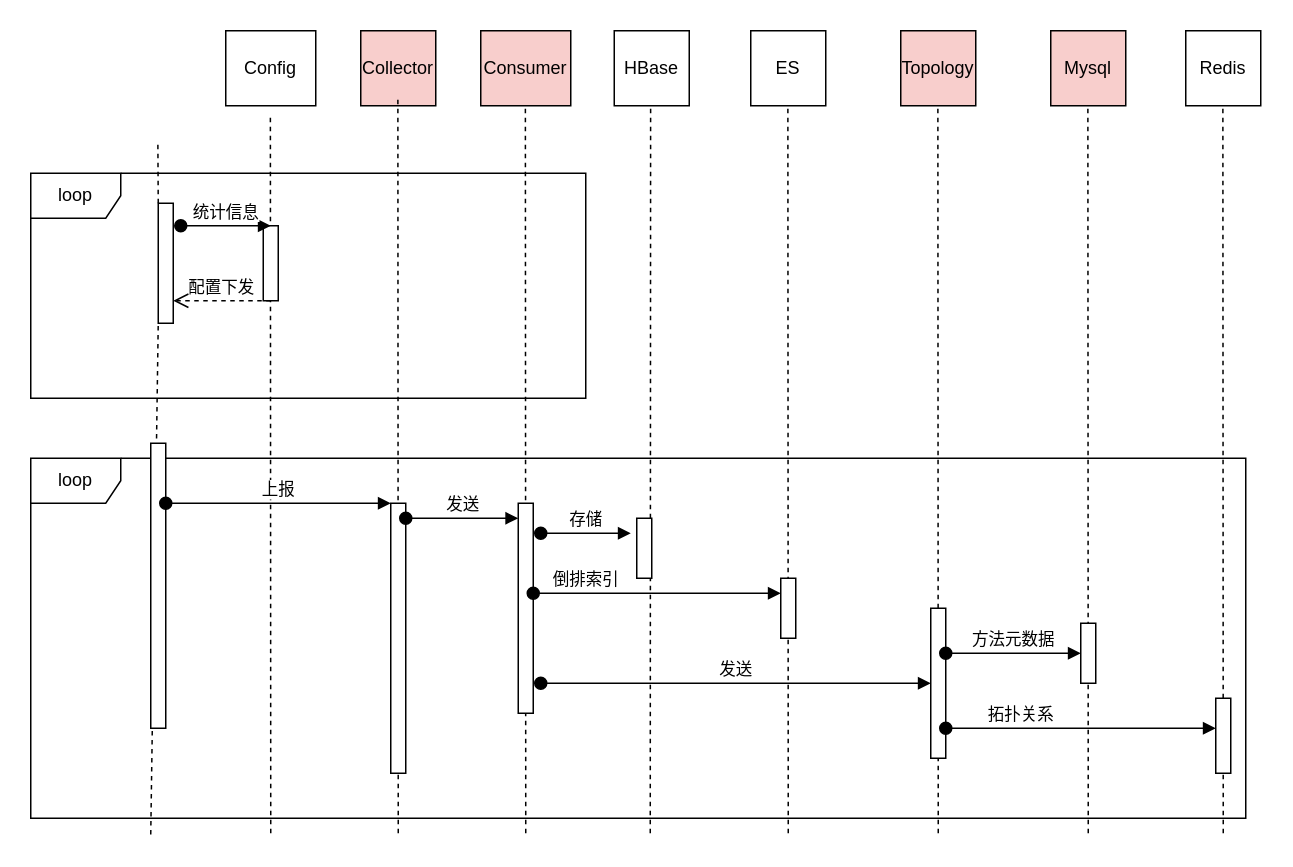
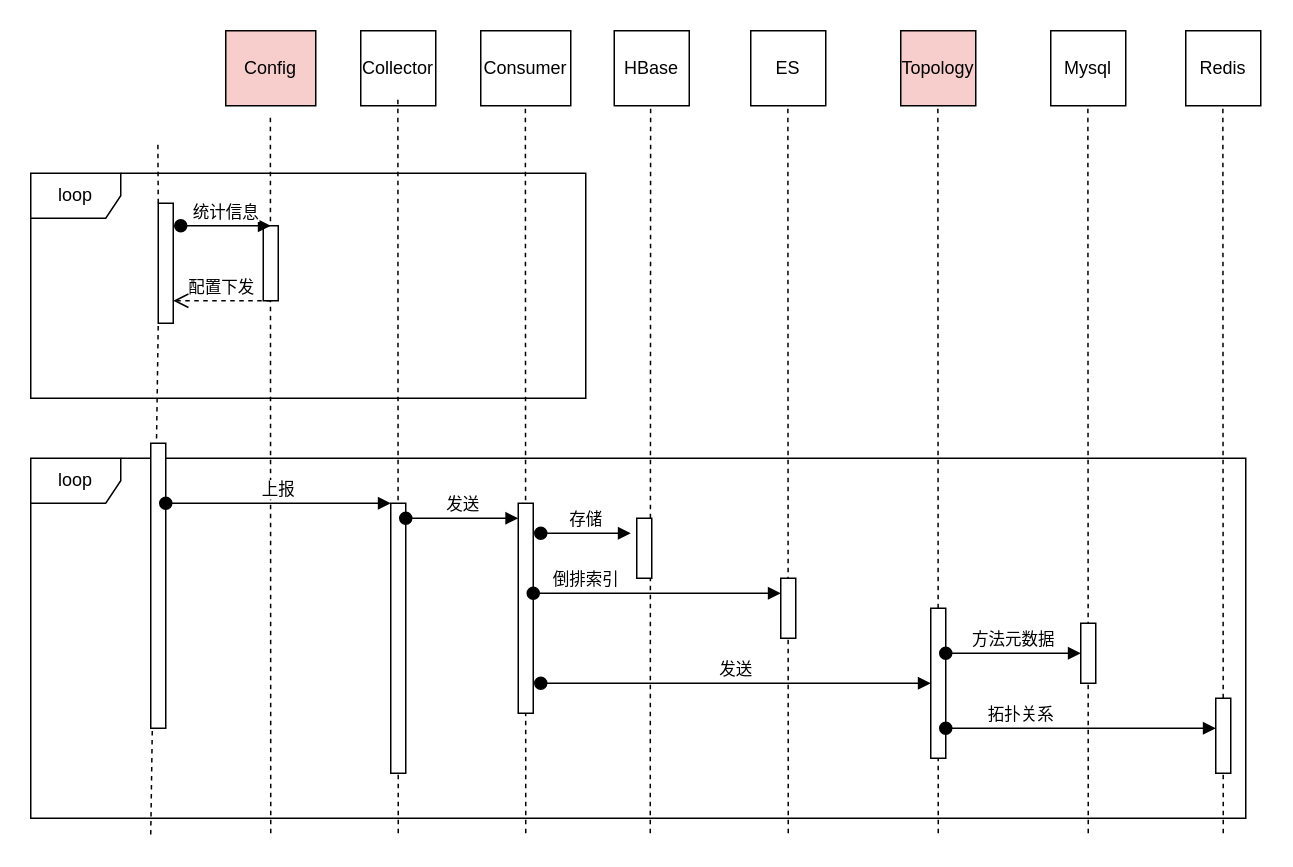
  <mxCell id="0" />
  <mxCell id="1" parent="0" />
- <mxCell id="2" value="Config" style="rounded=0;whiteSpace=wrap;html=1;" vertex="1" parent="1"><mxGeometry x="150" y="20" width="60" height="50" as="geometry" /></mxCell>
- <mxCell id="3" value="Collector" style="rounded=0;whiteSpace=wrap;html=1;fillColor=#f8cecc;" vertex="1" parent="1"><mxGeometry x="240" y="20" width="50" height="50" as="geometry" /></mxCell>
- <mxCell id="4" value="Consumer" style="rounded=0;whiteSpace=wrap;html=1;fillColor=#f8cecc;" vertex="1" parent="1"><mxGeometry x="320" y="20" width="60" height="50" as="geometry" /></mxCell>
+ <mxCell id="2" value="Config" style="rounded=0;whiteSpace=wrap;html=1;fillColor=#f8cecc;" vertex="1" parent="1"><mxGeometry x="150" y="20" width="60" height="50" as="geometry" /></mxCell>
+ <mxCell id="3" value="Collector" style="rounded=0;whiteSpace=wrap;html=1;" vertex="1" parent="1"><mxGeometry x="240" y="20" width="50" height="50" as="geometry" /></mxCell>
+ <mxCell id="4" value="Consumer" style="rounded=0;whiteSpace=wrap;html=1;" vertex="1" parent="1"><mxGeometry x="320" y="20" width="60" height="50" as="geometry" /></mxCell>
  <mxCell id="5" value="HBase" style="rounded=0;whiteSpace=wrap;html=1;" vertex="1" parent="1"><mxGeometry x="409" y="20" width="50" height="50" as="geometry" /></mxCell>
  <mxCell id="6" value="ES" style="rounded=0;whiteSpace=wrap;html=1;" vertex="1" parent="1"><mxGeometry x="500" y="20" width="50" height="50" as="geometry" /></mxCell>
  <mxCell id="7" value="Topology" style="rounded=0;whiteSpace=wrap;html=1;fillColor=#f8cecc;" vertex="1" parent="1"><mxGeometry x="600" y="20" width="50" height="50" as="geometry" /></mxCell>
- <mxCell id="8" value="Mysql" style="rounded=0;whiteSpace=wrap;html=1;fillColor=#f8cecc;" vertex="1" parent="1"><mxGeometry x="700" y="20" width="50" height="50" as="geometry" /></mxCell>
+ <mxCell id="8" value="Mysql" style="rounded=0;whiteSpace=wrap;html=1;" vertex="1" parent="1"><mxGeometry x="700" y="20" width="50" height="50" as="geometry" /></mxCell>
  <mxCell id="9" value="Redis" style="rounded=0;whiteSpace=wrap;html=1;" vertex="1" parent="1"><mxGeometry x="790" y="20" width="50" height="50" as="geometry" /></mxCell>
  <mxCell id="10" value="" style="endArrow=none;html=1;rounded=0;dashed=1;" edge="1" parent="1"><mxGeometry width="50" height="50" relative="1" as="geometry"><mxPoint x="180" y="555" as="sourcePoint" /><mxPoint x="179.75" y="75" as="targetPoint" /></mxGeometry></mxCell>
  <mxCell id="11" value="" style="endArrow=none;html=1;rounded=0;dashed=1;" edge="1" parent="1"><mxGeometry width="50" height="50" relative="1" as="geometry"><mxPoint x="265" y="555" as="sourcePoint" /><mxPoint x="264.75" y="65" as="targetPoint" /></mxGeometry></mxCell>
  <mxCell id="12" value="" style="endArrow=none;html=1;rounded=0;dashed=1;" edge="1" parent="1"><mxGeometry width="50" height="50" relative="1" as="geometry"><mxPoint x="350" y="555" as="sourcePoint" /><mxPoint x="349.75" y="70" as="targetPoint" /></mxGeometry></mxCell>
  <mxCell id="13" value="" style="endArrow=none;html=1;rounded=0;dashed=1;" edge="1" parent="1"><mxGeometry width="50" height="50" relative="1" as="geometry"><mxPoint x="433" y="555" as="sourcePoint" /><mxPoint x="433.25" y="70" as="targetPoint" /></mxGeometry></mxCell>
  <mxCell id="14" value="" style="endArrow=none;html=1;rounded=0;dashed=1;" edge="1" parent="1"><mxGeometry width="50" height="50" relative="1" as="geometry"><mxPoint x="525" y="555" as="sourcePoint" /><mxPoint x="524.75" y="70" as="targetPoint" /></mxGeometry></mxCell>
  <mxCell id="15" value="" style="endArrow=none;html=1;rounded=0;dashed=1;" edge="1" parent="1"><mxGeometry width="50" height="50" relative="1" as="geometry"><mxPoint x="625" y="555" as="sourcePoint" /><mxPoint x="624.75" y="70" as="targetPoint" /></mxGeometry></mxCell>
  <mxCell id="16" value="" style="endArrow=none;html=1;rounded=0;dashed=1;" edge="1" parent="1"><mxGeometry width="50" height="50" relative="1" as="geometry"><mxPoint x="725" y="555" as="sourcePoint" /><mxPoint x="724.75" y="70" as="targetPoint" /></mxGeometry></mxCell>
  <mxCell id="17" value="" style="endArrow=none;html=1;rounded=0;dashed=1;" edge="1" parent="1"><mxGeometry width="50" height="50" relative="1" as="geometry"><mxPoint x="815" y="555" as="sourcePoint" /><mxPoint x="814.75" y="70" as="targetPoint" /></mxGeometry></mxCell>
  <mxCell id="18" value="loop" style="shape=umlFrame;whiteSpace=wrap;html=1;pointerEvents=0;" vertex="1" parent="1"><mxGeometry y="115" width="370" height="150" as="geometry" x="20" /></mxCell>
  <mxCell id="19" value="" style="endArrow=none;html=1;rounded=0;dashed=1;" edge="1" parent="1" source="21"><mxGeometry width="50" height="50" relative="1" as="geometry"><mxPoint x="104.5" y="450" as="sourcePoint" /><mxPoint x="104.75" y="95" as="targetPoint" /></mxGeometry></mxCell>
  <mxCell id="20" value="" style="endArrow=none;html=1;rounded=0;dashed=1;" edge="1" parent="1" target="21"><mxGeometry width="50" height="50" relative="1" as="geometry"><mxPoint x="100" y="555.8" as="sourcePoint" /><mxPoint x="104.75" y="95" as="targetPoint" /></mxGeometry></mxCell>
  <mxCell id="21" value="" style="html=1;points=[[0,0,0,0,5],[0,1,0,0,-5],[1,0,0,0,5],[1,1,0,0,-5]];perimeter=orthogonalPerimeter;outlineConnect=0;targetShapes=umlLifeline;portConstraint=eastwest;newEdgeStyle={&quot;curved&quot;:0,&quot;rounded&quot;:0};" vertex="1" parent="1"><mxGeometry x="105" y="135" width="10" height="80" as="geometry" /></mxCell>
  <mxCell id="22" value="" style="html=1;points=[[0,0,0,0,5],[0,1,0,0,-5],[1,0,0,0,5],[1,1,0,0,-5]];perimeter=orthogonalPerimeter;outlineConnect=0;targetShapes=umlLifeline;portConstraint=eastwest;newEdgeStyle={&quot;curved&quot;:0,&quot;rounded&quot;:0};" vertex="1" parent="1"><mxGeometry x="175" y="150" width="10" height="50" as="geometry" /></mxCell>
  <mxCell id="23" value="loop" style="shape=umlFrame;whiteSpace=wrap;html=1;pointerEvents=0;" vertex="1" parent="1"><mxGeometry y="305" width="810" height="240" as="geometry" x="20" /></mxCell>
  <mxCell id="24" value="" style="html=1;points=[[0,0,0,0,5],[0,1,0,0,-5],[1,0,0,0,5],[1,1,0,0,-5]];perimeter=orthogonalPerimeter;outlineConnect=0;targetShapes=umlLifeline;portConstraint=eastwest;newEdgeStyle={&quot;curved&quot;:0,&quot;rounded&quot;:0};" vertex="1" parent="1"><mxGeometry x="100" y="295" width="10" height="190" as="geometry" /></mxCell>
  <mxCell id="25" value="" style="html=1;points=[[0,0,0,0,5],[0,1,0,0,-5],[1,0,0,0,5],[1,1,0,0,-5]];perimeter=orthogonalPerimeter;outlineConnect=0;targetShapes=umlLifeline;portConstraint=eastwest;newEdgeStyle={&quot;curved&quot;:0,&quot;rounded&quot;:0};" vertex="1" parent="1"><mxGeometry x="260" y="335" width="10" height="180" as="geometry" /></mxCell>
  <mxCell id="26" value="" style="html=1;points=[[0,0,0,0,5],[0,1,0,0,-5],[1,0,0,0,5],[1,1,0,0,-5]];perimeter=orthogonalPerimeter;outlineConnect=0;targetShapes=umlLifeline;portConstraint=eastwest;newEdgeStyle={&quot;curved&quot;:0,&quot;rounded&quot;:0};" vertex="1" parent="1"><mxGeometry x="345" y="335" width="10" height="140" as="geometry" /></mxCell>
  <mxCell id="27" value="" style="html=1;points=[[0,0,0,0,5],[0,1,0,0,-5],[1,0,0,0,5],[1,1,0,0,-5]];perimeter=orthogonalPerimeter;outlineConnect=0;targetShapes=umlLifeline;portConstraint=eastwest;newEdgeStyle={&quot;curved&quot;:0,&quot;rounded&quot;:0};" vertex="1" parent="1"><mxGeometry x="424" y="345" width="10" height="40" as="geometry" /></mxCell>
  <mxCell id="28" value="" style="html=1;points=[[0,0,0,0,5],[0,1,0,0,-5],[1,0,0,0,5],[1,1,0,0,-5]];perimeter=orthogonalPerimeter;outlineConnect=0;targetShapes=umlLifeline;portConstraint=eastwest;newEdgeStyle={&quot;curved&quot;:0,&quot;rounded&quot;:0};" vertex="1" parent="1"><mxGeometry x="520" y="385" width="10" height="40" as="geometry" /></mxCell>
  <mxCell id="29" value="" style="html=1;points=[[0,0,0,0,5],[0,1,0,0,-5],[1,0,0,0,5],[1,1,0,0,-5]];perimeter=orthogonalPerimeter;outlineConnect=0;targetShapes=umlLifeline;portConstraint=eastwest;newEdgeStyle={&quot;curved&quot;:0,&quot;rounded&quot;:0};" vertex="1" parent="1"><mxGeometry x="620" y="405" width="10" height="100" as="geometry" /></mxCell>
  <mxCell id="30" value="" style="html=1;points=[[0,0,0,0,5],[0,1,0,0,-5],[1,0,0,0,5],[1,1,0,0,-5]];perimeter=orthogonalPerimeter;outlineConnect=0;targetShapes=umlLifeline;portConstraint=eastwest;newEdgeStyle={&quot;curved&quot;:0,&quot;rounded&quot;:0};" vertex="1" parent="1"><mxGeometry x="720" y="415" width="10" height="40" as="geometry" /></mxCell>
  <mxCell id="31" value="" style="html=1;points=[[0,0,0,0,5],[0,1,0,0,-5],[1,0,0,0,5],[1,1,0,0,-5]];perimeter=orthogonalPerimeter;outlineConnect=0;targetShapes=umlLifeline;portConstraint=eastwest;newEdgeStyle={&quot;curved&quot;:0,&quot;rounded&quot;:0};" vertex="1" parent="1"><mxGeometry x="810" y="465" width="10" height="50" as="geometry" /></mxCell>
  <mxCell id="32" value="统计信息" style="html=1;verticalAlign=bottom;startArrow=oval;startFill=1;endArrow=block;startSize=8;curved=0;rounded=0;" edge="1" parent="1"><mxGeometry width="60" relative="1" as="geometry"><mxPoint x="120" y="150" as="sourcePoint" /><mxPoint x="180" y="150" as="targetPoint" /></mxGeometry></mxCell>
  <mxCell id="33" value="配置下发" style="html=1;verticalAlign=bottom;endArrow=open;dashed=1;endSize=8;curved=0;rounded=0;" edge="1" parent="1"><mxGeometry relative="1" as="geometry"><mxPoint x="180" y="200" as="sourcePoint" /><mxPoint x="115" y="200" as="targetPoint" /></mxGeometry></mxCell>
  <mxCell id="34" value="上报" style="html=1;verticalAlign=bottom;startArrow=oval;startFill=1;endArrow=block;startSize=8;curved=0;rounded=0;" edge="1" parent="1" source="24"><mxGeometry width="60" relative="1" as="geometry"><mxPoint x="200" y="335" as="sourcePoint" /><mxPoint x="260" y="335" as="targetPoint" /></mxGeometry></mxCell>
  <mxCell id="35" value="发送" style="html=1;verticalAlign=bottom;startArrow=oval;startFill=1;endArrow=block;startSize=8;curved=0;rounded=0;" edge="1" parent="1" target="26"><mxGeometry width="60" relative="1" as="geometry"><mxPoint x="270" y="345" as="sourcePoint" /><mxPoint x="330" y="345" as="targetPoint" /></mxGeometry></mxCell>
  <mxCell id="36" value="存储" style="html=1;verticalAlign=bottom;startArrow=oval;startFill=1;endArrow=block;startSize=8;curved=0;rounded=0;" edge="1" parent="1"><mxGeometry width="60" relative="1" as="geometry"><mxPoint x="360" y="355" as="sourcePoint" /><mxPoint x="420" y="355" as="targetPoint" /><mxPoint as="offset" /></mxGeometry></mxCell>
  <mxCell id="37" value="倒排索引" style="html=1;verticalAlign=bottom;startArrow=oval;startFill=1;endArrow=block;startSize=8;curved=0;rounded=0;" edge="1" parent="1" source="26"><mxGeometry x="-0.576" width="60" relative="1" as="geometry"><mxPoint x="460" y="395" as="sourcePoint" /><mxPoint x="520" y="395" as="targetPoint" /><mxPoint as="offset" /></mxGeometry></mxCell>
  <mxCell id="38" value="发送" style="html=1;verticalAlign=bottom;startArrow=oval;startFill=1;endArrow=block;startSize=8;curved=0;rounded=0;" edge="1" parent="1" target="29"><mxGeometry width="60" relative="1" as="geometry"><mxPoint x="360" y="455" as="sourcePoint" /><mxPoint x="420" y="455" as="targetPoint" /></mxGeometry></mxCell>
  <mxCell id="39" value="方法元数据" style="html=1;verticalAlign=bottom;startArrow=oval;startFill=1;endArrow=block;startSize=8;curved=0;rounded=0;" edge="1" parent="1" target="30"><mxGeometry width="60" relative="1" as="geometry"><mxPoint x="630" y="435" as="sourcePoint" /><mxPoint x="690" y="435" as="targetPoint" /></mxGeometry></mxCell>
  <mxCell id="40" value="拓扑关系" style="html=1;verticalAlign=bottom;startArrow=oval;startFill=1;endArrow=block;startSize=8;curved=0;rounded=0;" edge="1" parent="1" target="31"><mxGeometry x="-0.444" width="60" relative="1" as="geometry"><mxPoint x="630" y="485" as="sourcePoint" /><mxPoint x="690" y="485" as="targetPoint" /><mxPoint as="offset" /></mxGeometry></mxCell>
